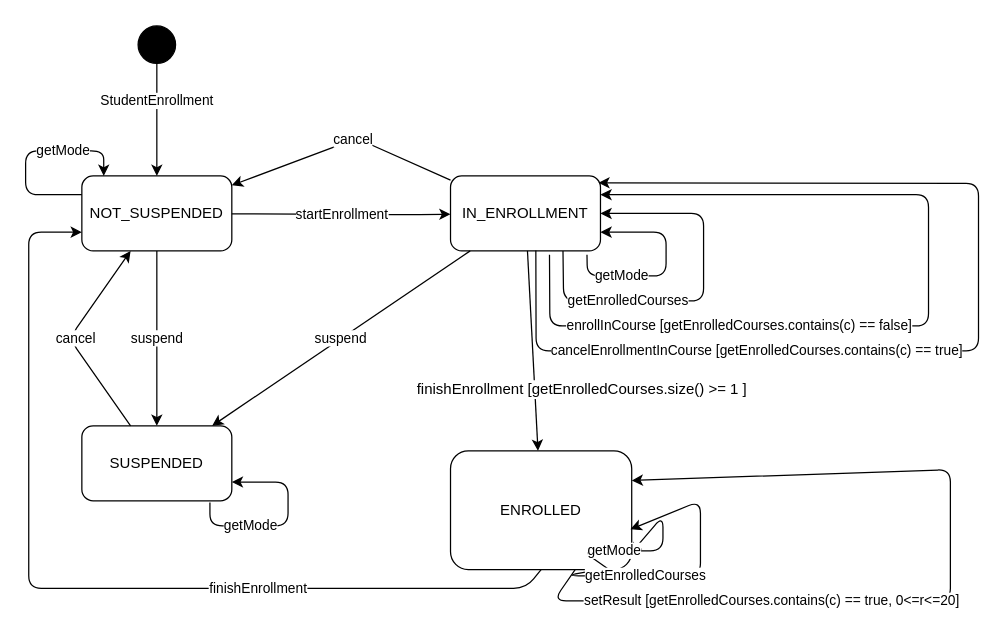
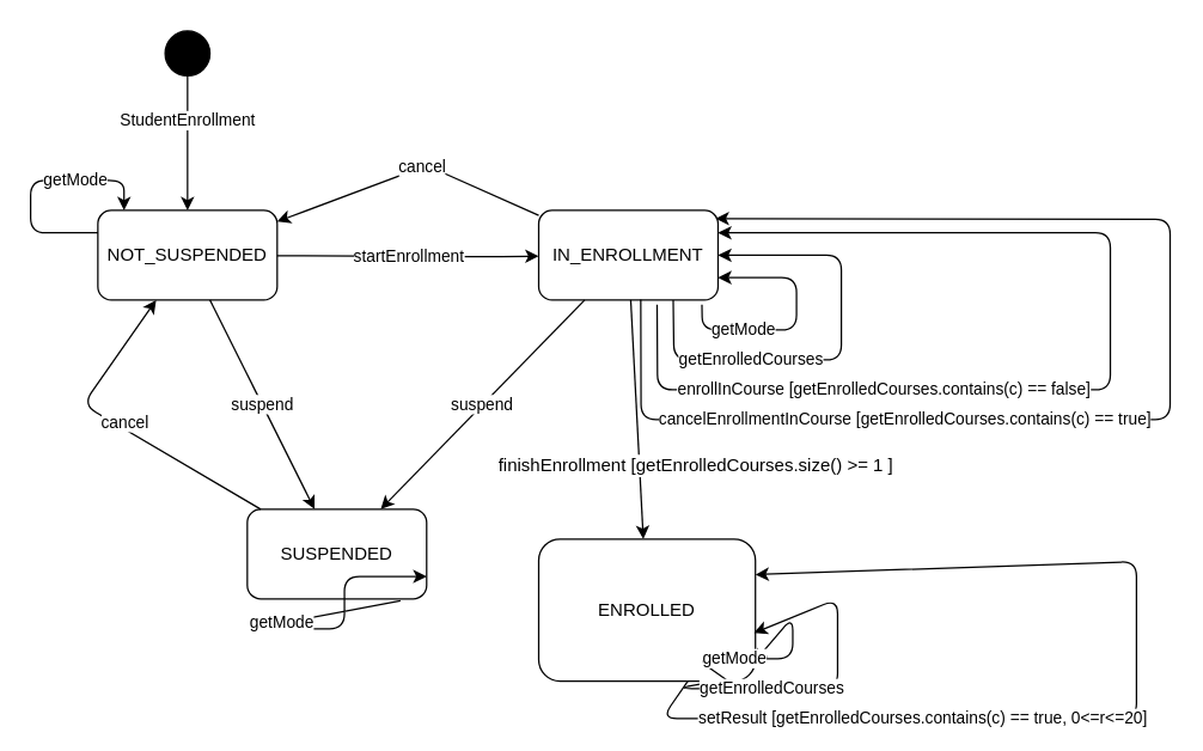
  <mxCell id="0" />
  <mxCell id="1" parent="0" />
  <mxCell id="2" value="NOT_SUSPENDED" style="rounded=1;whiteSpace=wrap;html=1;" parent="1" vertex="1"><mxGeometry x="65" y="140" width="120" height="60" as="geometry" /></mxCell>
  <mxCell id="3" value="IN_ENROLLMENT" style="rounded=1;whiteSpace=wrap;html=1;" parent="1" vertex="1"><mxGeometry x="360" y="140" width="120" height="60" as="geometry" /></mxCell>
  <mxCell id="4" value="ENROLLED" style="rounded=1;whiteSpace=wrap;html=1;" parent="1" vertex="1"><mxGeometry x="360" y="360" width="145" height="95" as="geometry" /></mxCell>
- <mxCell id="5" value="SUSPENDED&lt;br&gt;" style="rounded=1;whiteSpace=wrap;html=1;" parent="1" vertex="1"><mxGeometry x="65" y="340" width="120" height="60" as="geometry" /></mxCell>
+ <mxCell id="5" value="SUSPENDED&lt;br&gt;" style="rounded=1;whiteSpace=wrap;html=1;" parent="1" vertex="1"><mxGeometry x="165" y="340" width="120" height="60" as="geometry" /></mxCell>
  <mxCell id="6" value="suspend&lt;br&gt;" style="endArrow=classic;html=1;" parent="1" source="2" target="5" edge="1"><mxGeometry width="50" height="50" relative="1" as="geometry"><mxPoint x="-125" y="450" as="sourcePoint" /><mxPoint x="-75" y="400" as="targetPoint" /></mxGeometry></mxCell>
  <mxCell id="7" value="" style="ellipse;whiteSpace=wrap;html=1;aspect=fixed;fillColor=#000000;" parent="1" vertex="1"><mxGeometry x="110" y="20" width="30" height="30" as="geometry" /></mxCell>
  <mxCell id="8" value="StudentEnrollment&lt;br&gt;" style="endArrow=classic;html=1;" parent="1" source="7" target="2" edge="1"><mxGeometry x="-0.333" width="50" height="50" relative="1" as="geometry"><mxPoint x="-75" y="470" as="sourcePoint" /><mxPoint x="-25" y="420" as="targetPoint" /><mxPoint as="offset" /></mxGeometry></mxCell>
  <mxCell id="9" value="cancel" style="endArrow=classic;html=1;" parent="1" source="5" target="2" edge="1"><mxGeometry x="-0.034" y="-4" width="50" height="50" relative="1" as="geometry"><mxPoint x="-75" y="470" as="sourcePoint" /><mxPoint x="-25" y="420" as="targetPoint" /><Array as="points"><mxPoint x="55" y="270" /></Array><mxPoint as="offset" /></mxGeometry></mxCell>
  <mxCell id="10" value="cancel" style="endArrow=classic;html=1;" parent="1" source="3" target="2" edge="1"><mxGeometry x="-0.098" width="50" height="50" relative="1" as="geometry"><mxPoint x="-85" y="550" as="sourcePoint" /><mxPoint x="-35" y="500" as="targetPoint" /><Array as="points"><mxPoint x="285" y="110" /></Array><mxPoint as="offset" /></mxGeometry></mxCell>
  <mxCell id="11" value="startEnrollment&lt;br&gt;" style="endArrow=classic;html=1;" parent="1" source="2" target="3" edge="1"><mxGeometry width="50" height="50" relative="1" as="geometry"><mxPoint x="-95" y="630" as="sourcePoint" /><mxPoint x="-45" y="580" as="targetPoint" /><Array as="points"><mxPoint x="325" y="171" /></Array></mxGeometry></mxCell>
  <mxCell id="12" value="suspend&lt;br&gt;" style="endArrow=classic;html=1;" parent="1" source="3" target="5" edge="1"><mxGeometry width="50" height="50" relative="1" as="geometry"><mxPoint x="-105" y="710" as="sourcePoint" /><mxPoint x="-55" y="660" as="targetPoint" /></mxGeometry></mxCell>
  <mxCell id="13" value="" style="endArrow=classic;html=1;" parent="1" source="3" target="4" edge="1"><mxGeometry width="50" height="50" relative="1" as="geometry"><mxPoint x="-210" y="790" as="sourcePoint" /><mxPoint x="-160" y="740" as="targetPoint" /></mxGeometry></mxCell>
  <mxCell id="14" value="finishEnrollment [getEnrolledCourses.size() &amp;gt;= 1 ]&lt;br&gt;" style="text;html=1;resizable=0;points=[];align=center;verticalAlign=middle;labelBackgroundColor=#ffffff;" parent="13" vertex="1" connectable="0"><mxGeometry x="-0.318" y="-2" relative="1" as="geometry"><mxPoint x="42" y="55" as="offset" /></mxGeometry></mxCell>
  <mxCell id="15" value="getMode&lt;br&gt;" style="endArrow=classic;html=1;entryX=1;entryY=0.75;entryDx=0;entryDy=0;exitX=0.91;exitY=1.05;exitDx=0;exitDy=0;exitPerimeter=0;" parent="1" source="3" target="3" edge="1"><mxGeometry x="-0.465" width="50" height="50" relative="1" as="geometry"><mxPoint x="492.5" y="230" as="sourcePoint" /><mxPoint x="622.5" y="270" as="targetPoint" /><Array as="points"><mxPoint x="469.5" y="220" /><mxPoint x="532.5" y="220" /><mxPoint x="532.5" y="185" /></Array><mxPoint as="offset" /></mxGeometry></mxCell>
  <mxCell id="16" value="getEnrolledCourses" style="endArrow=classic;html=1;exitX=0.75;exitY=1;exitDx=0;exitDy=0;entryX=1;entryY=0.5;entryDx=0;entryDy=0;" parent="1" source="3" target="3" edge="1"><mxGeometry x="-0.395" width="50" height="50" relative="1" as="geometry"><mxPoint x="-170" y="500" as="sourcePoint" /><mxPoint x="420.5" y="140" as="targetPoint" /><Array as="points"><mxPoint x="450.5" y="240" /><mxPoint x="562.5" y="240" /><mxPoint x="562.5" y="170" /></Array><mxPoint as="offset" /></mxGeometry></mxCell>
  <mxCell id="17" value="getMode" style="endArrow=classic;html=1;entryX=0.993;entryY=0.869;entryDx=0;entryDy=0;entryPerimeter=0;exitX=0.882;exitY=1.008;exitDx=0;exitDy=0;exitPerimeter=0;" parent="1" source="4" target="4" edge="1"><mxGeometry x="-0.337" width="50" height="50" relative="1" as="geometry"><mxPoint x="460.5" y="530" as="sourcePoint" /><mxPoint x="280" y="440" as="targetPoint" /><Array as="points"><mxPoint x="465.5" y="440" /><mxPoint x="530" y="440" /><mxPoint x="530" y="412" /></Array><mxPoint as="offset" /></mxGeometry></mxCell>
- <mxCell id="18" value="&lt;span&gt;finishEnrollment&lt;br&gt;&lt;/span&gt;" style="endArrow=classic;html=1;exitX=0.5;exitY=1;exitDx=0;exitDy=0;entryX=0;entryY=0.75;entryDx=0;entryDy=0;" parent="1" source="4" target="2" edge="1"><mxGeometry x="-0.372" width="50" height="50" relative="1" as="geometry"><mxPoint x="-115" y="490" as="sourcePoint" /><mxPoint x="55" y="190" as="targetPoint" /><Array as="points"><mxPoint x="420.5" y="470" /><mxPoint x="222.5" y="470" /><mxPoint x="22.5" y="470" /><mxPoint x="22.5" y="185" /></Array><mxPoint as="offset" /></mxGeometry></mxCell>
  <mxCell id="19" value="getMode" style="endArrow=classic;html=1;exitX=0;exitY=0.25;exitDx=0;exitDy=0;" parent="1" source="2" edge="1"><mxGeometry x="0.354" width="50" height="50" relative="1" as="geometry"><mxPoint x="12.5" y="550" as="sourcePoint" /><mxPoint x="82.5" y="140" as="targetPoint" /><Array as="points"><mxPoint x="20" y="155" /><mxPoint x="20" y="120" /><mxPoint x="82.5" y="120" /></Array><mxPoint as="offset" /></mxGeometry></mxCell>
  <mxCell id="20" value="getMode" style="endArrow=classic;html=1;exitX=0.854;exitY=1.022;exitDx=0;exitDy=0;exitPerimeter=0;entryX=1;entryY=0.75;entryDx=0;entryDy=0;" parent="1" source="5" target="5" edge="1"><mxGeometry x="-0.364" width="50" height="50" relative="1" as="geometry"><mxPoint x="-7.5" y="700" as="sourcePoint" /><mxPoint x="42.5" y="650" as="targetPoint" /><Array as="points"><mxPoint x="167.5" y="420" /><mxPoint x="230" y="420" /><mxPoint x="230" y="385" /></Array><mxPoint as="offset" /></mxGeometry></mxCell>
  <mxCell id="21" value="enrollInCourse [getEnrolledCourses.contains(c) == false]&lt;br&gt;" style="endArrow=classic;html=1;exitX=0.66;exitY=1.05;exitDx=0;exitDy=0;exitPerimeter=0;entryX=1;entryY=0.25;entryDx=0;entryDy=0;" parent="1" source="3" target="3" edge="1"><mxGeometry x="-0.426" width="50" height="50" relative="1" as="geometry"><mxPoint x="152.5" y="550" as="sourcePoint" /><mxPoint x="202.5" y="500" as="targetPoint" /><Array as="points"><mxPoint x="439.5" y="260" /><mxPoint x="742.5" y="260" /><mxPoint x="742.5" y="155" /></Array><mxPoint as="offset" /></mxGeometry></mxCell>
  <mxCell id="22" value="getEnrolledCourses" style="endArrow=classic;html=1;entryX=0.993;entryY=0.661;entryDx=0;entryDy=0;entryPerimeter=0;exitX=0.775;exitY=1.013;exitDx=0;exitDy=0;exitPerimeter=0;" parent="1" source="4" target="4" edge="1"><mxGeometry x="-0.324" width="50" height="50" relative="1" as="geometry"><mxPoint x="420.5" y="580" as="sourcePoint" /><mxPoint x="192.5" y="580" as="targetPoint" /><Array as="points"><mxPoint x="452.5" y="460" /><mxPoint x="560" y="460" /><mxPoint x="560" y="400" /></Array><mxPoint as="offset" /></mxGeometry></mxCell>
  <mxCell id="23" value="setResult [getEnrolledCourses.contains(c) == true, 0&amp;lt;=r&amp;lt;=20]" style="endArrow=classic;html=1;entryX=1;entryY=0.25;entryDx=0;entryDy=0;exitX=0.688;exitY=1;exitDx=0;exitDy=0;exitPerimeter=0;" parent="1" source="4" target="4" edge="1"><mxGeometry x="-0.422" width="50" height="50" relative="1" as="geometry"><mxPoint x="443" y="430" as="sourcePoint" /><mxPoint x="182.5" y="660" as="targetPoint" /><Array as="points"><mxPoint x="442.5" y="480" /><mxPoint x="760" y="480" /><mxPoint x="760" y="375" /></Array><mxPoint as="offset" /></mxGeometry></mxCell>
  <mxCell id="24" value="&lt;span&gt;cancelEnrollmentInCourse&lt;/span&gt;&amp;nbsp;[getEnrolledCourses.contains(c) == true]&lt;br&gt;" style="endArrow=classic;html=1;exitX=0.569;exitY=0.994;exitDx=0;exitDy=0;exitPerimeter=0;entryX=0.986;entryY=0.092;entryDx=0;entryDy=0;entryPerimeter=0;" parent="1" source="3" target="3" edge="1"><mxGeometry x="-0.412" width="50" height="50" relative="1" as="geometry"><mxPoint x="552.5" y="550" as="sourcePoint" /><mxPoint x="602.5" y="500" as="targetPoint" /><Array as="points"><mxPoint x="428.5" y="280" /><mxPoint x="782.5" y="280" /><mxPoint x="782.5" y="146" /></Array><mxPoint as="offset" /></mxGeometry></mxCell>
